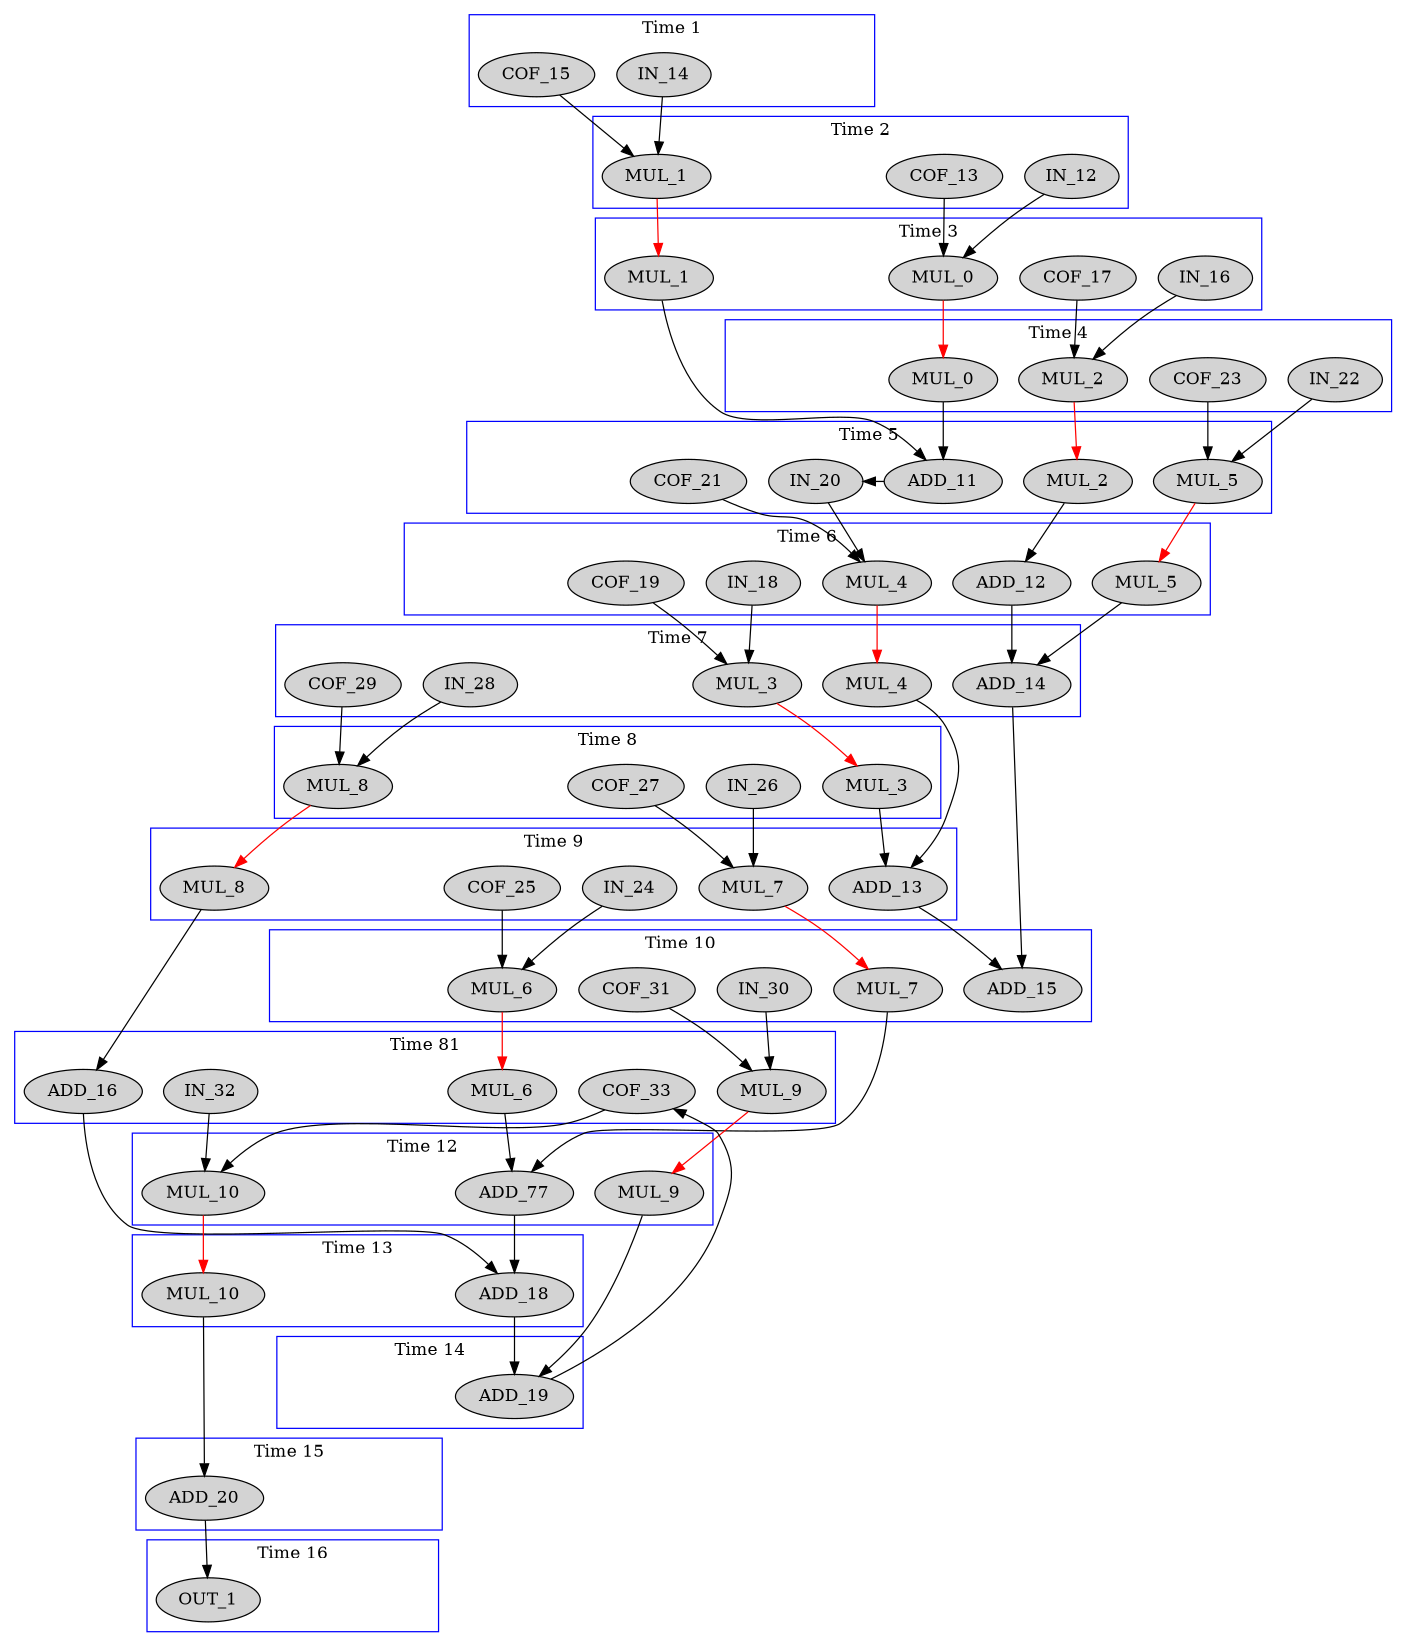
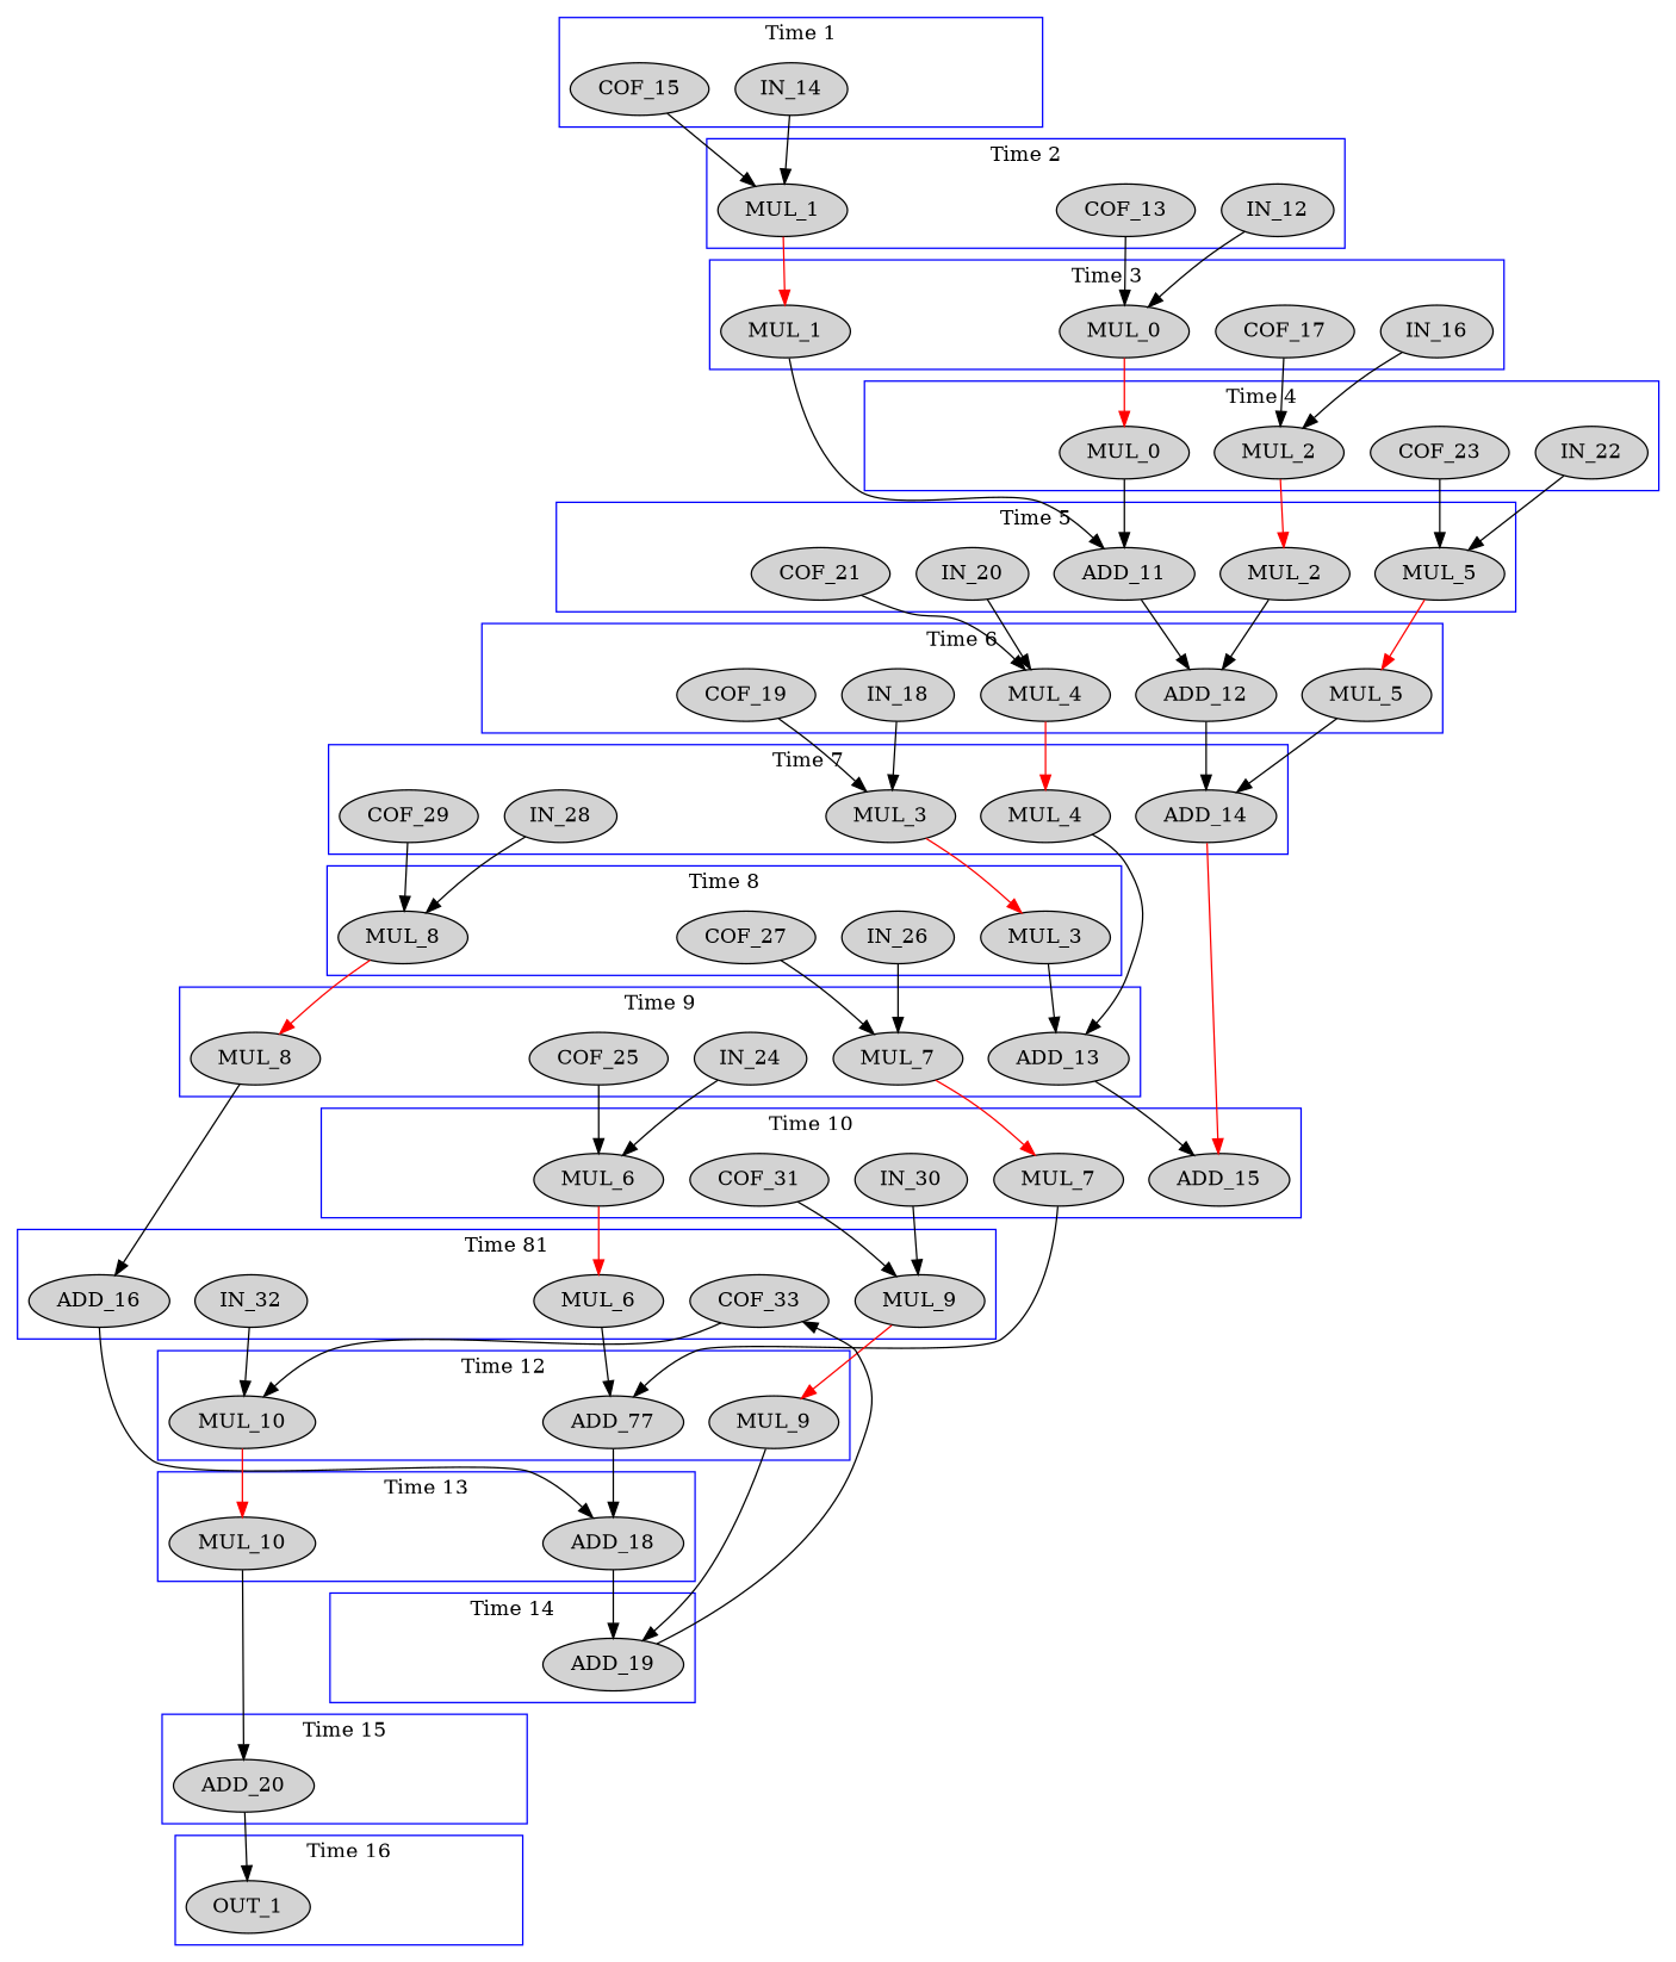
  digraph {
    newrank=true
    rankdir=TB
    node [style=filled]
    pseudo_1 [style=invis]
    IN_14
    COF_15
    pseudo_2 [style=invis]
    n5 [label=MUL_1]
    IN_12
    COF_13
    pseudo_3 [style=invis]
    n9 [label=MUL_0]
    n10 [label=MUL_1]
    IN_16
    COF_17
    pseudo_4 [style=invis]
    n14 [label=MUL_0]
    n15 [label=MUL_2]
    IN_22
    COF_23
    pseudo_5 [style=invis]
    n19 [label=MUL_2]
    n20 [label=MUL_5]
    ADD_11
    IN_20
    COF_21
    pseudo_13 [style=invis]
    n25 [label=MUL_10]
    ADD_18
    pseudo_6 [style=invis]
    n28 [label=MUL_4]
    n29 [label=MUL_5]
    ADD_12
    IN_18
    COF_19
    pseudo_7 [style=invis]
    n34 [label=MUL_3]
    n35 [label=MUL_4]
    ADD_14
    IN_28
    COF_29
    pseudo_8 [style=invis]
    n40 [label=MUL_3]
    n41 [label=MUL_8]
    IN_26
    COF_27
    pseudo_9 [style=invis]
    n45 [label=MUL_7]
    n46 [label=MUL_8]
    ADD_13
    IN_24
    COF_25
    pseudo_10 [style=invis]
    n51 [label=MUL_6]
    n52 [label=MUL_7]
    ADD_15
    IN_30
    COF_31
    pseudo_11 [style=invis]
    n57 [label=MUL_6]
    n58 [label=MUL_9]
    ADD_16
    IN_32
    COF_33
    pseudo_12 [style=invis]
    n63 [label=MUL_9]
    n64 [label=MUL_10]
    n65 [label=ADD_77]
    pseudo_14 [style=invis]
    ADD_19
    pseudo_15 [style=invis]
    ADD_20
    pseudo_16 [style=invis]
    OUT_1
    subgraph cluster_1 {
      color=blue
      label="Time 1"
      rank=same
      pseudo_1
      IN_14
      COF_15
    }
    subgraph cluster_2 {
      color=blue
      label="Time 2"
      rank=same
      pseudo_2
      n5
      IN_12
      COF_13
    }
    subgraph cluster_3 {
      color=blue
      label="Time 3"
      rank=same
      pseudo_3
      n9
      n10
      IN_16
      COF_17
    }
    subgraph cluster_4 {
      color=blue
      label="Time 4"
      rank=same
      pseudo_4
      n14
      n15
      IN_22
      COF_23
    }
    subgraph cluster_5 {
      color=blue
      label="Time 5"
      rank=same
      pseudo_5
      n19
      n20
      ADD_11
      IN_20
      COF_21
    }
    subgraph cluster_6 {
      color=blue
      label="Time 13"
      rank=same
      pseudo_13
      n25
      ADD_18
    }
    subgraph cluster_7 {
      color=blue
      label="Time 6"
      rank=same
      pseudo_6
      n28
      n29
      ADD_12
      IN_18
      COF_19
    }
    subgraph cluster_8 {
      color=blue
      label="Time 7"
      rank=same
      pseudo_7
      n34
      n35
      ADD_14
      IN_28
      COF_29
    }
    subgraph cluster_9 {
      color=blue
      label="Time 8"
      rank=same
      pseudo_8
      n40
      n41
      IN_26
      COF_27
    }
    subgraph cluster_10 {
      color=blue
      label="Time 9"
      rank=same
      pseudo_9
      n45
      n46
      ADD_13
      IN_24
      COF_25
    }
    subgraph cluster_11 {
      color=blue
      label="Time 10"
      rank=same
      pseudo_10
      n51
      n52
      ADD_15
      IN_30
      COF_31
    }
    subgraph cluster_12 {
      color=blue
      label="Time 81"
      rank=same
      pseudo_11
      n57
      n58
      ADD_16
      IN_32
      COF_33
    }
    subgraph cluster_13 {
      color=blue
      label="Time 12"
      rank=same
      pseudo_12
      n63
      n64
      n65
    }
    subgraph cluster_14 {
      color=blue
      label="Time 14"
      rank=same
      pseudo_14
      ADD_19
    }
    subgraph cluster_15 {
      color=blue
      label="Time 15"
      rank=same
      pseudo_15
      ADD_20
    }
    subgraph cluster_16 {
      color=blue
      label="Time 16"
      rank=same
      pseudo_16
      OUT_1
    }
    pseudo_1 -> pseudo_2 [style=invis]
    IN_14 -> n5
    COF_15 -> n5
    pseudo_2 -> pseudo_3 [style=invis]
    n5 -> n10 [color=red]
    IN_12 -> n9
    COF_13 -> n9
    pseudo_3 -> pseudo_4 [style=invis]
    n9 -> n14 [color=red]
    n10 -> ADD_11
    IN_16 -> n15
    COF_17 -> n15
    pseudo_4 -> pseudo_5 [style=invis]
    n14 -> ADD_11
    n15 -> n19 [color=red]
    IN_22 -> n20
    COF_23 -> n20
    pseudo_5 -> pseudo_6 [style=invis]
    n19 -> ADD_12
    n20 -> n29 [color=red]
-   ADD_11 -> IN_20
+   ADD_11 -> ADD_12
    IN_20 -> n28
    COF_21 -> n28
    pseudo_13 -> pseudo_14 [style=invis]
    n25 -> ADD_20
    ADD_18 -> ADD_19
    pseudo_6 -> pseudo_7 [style=invis]
    n28 -> n35 [color=red]
    n29 -> ADD_14
    ADD_12 -> ADD_14
    IN_18 -> n34
    COF_19 -> n34
    pseudo_7 -> pseudo_8 [style=invis]
    n34 -> n40 [color=red]
    n35 -> ADD_13
-   ADD_14 -> ADD_15
+   ADD_14 -> ADD_15 [color=red]
    IN_28 -> n41
    COF_29 -> n41
    pseudo_8 -> pseudo_9 [style=invis]
    n40 -> ADD_13
    n41 -> n46 [color=red]
    IN_26 -> n45
    COF_27 -> n45
    pseudo_9 -> pseudo_10 [style=invis]
    n45 -> n52 [color=red]
    n46 -> ADD_16
    ADD_13 -> ADD_15
    IN_24 -> n51
    COF_25 -> n51
    pseudo_10 -> pseudo_11 [style=invis]
    n51 -> n57 [color=red]
    n52 -> n65
    IN_30 -> n58
    COF_31 -> n58
    pseudo_11 -> pseudo_12 [style=invis]
    n57 -> n65
    n58 -> n63 [color=red]
    ADD_16 -> ADD_18
    IN_32 -> n64
    COF_33 -> n64
    pseudo_12 -> pseudo_13 [style=invis]
    n63 -> ADD_19
    n64 -> n25 [color=red]
    n65 -> ADD_18
    pseudo_14 -> pseudo_15 [style=invis]
    ADD_19 -> COF_33
    pseudo_15 -> pseudo_16 [style=invis]
    ADD_20 -> OUT_1
  }
